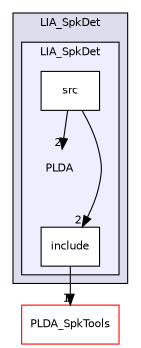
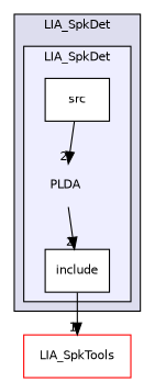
  digraph {
    compound=true
    node [fontname=Helvetica fontsize=10 shape=box color=black fillcolor=white style=filled]
    edge [headlabel=2 labeldistance=1.5 labelfontname=Helvetica labelfontsize=10]
    n1 [label=PLDA shape=plaintext color="" fillcolor="" style=""]
    n2 [label=include]
    n3 [label=src]
-   n4 [color=red label=PLDA_SpkTools]
+   n4 [color=red label=LIA_SpkTools]
    subgraph cluster_1 {
      bgcolor="#ddddee"
      fontname=Helvetica
      fontsize=10
      label=LIA_SpkDet
      pencolor=black
      subgraph cluster_2 {
        bgcolor="#eeeeff"
        fontname=Helvetica
        fontsize=10
        label=LIA_SpkDet
        pencolor=black
        n1
        n2
        n3
      }
    }
    n2 -> n4 [headlabel=1]
    n3 -> n1
-   n3 -> n2
+   n1 -> n2
  }
